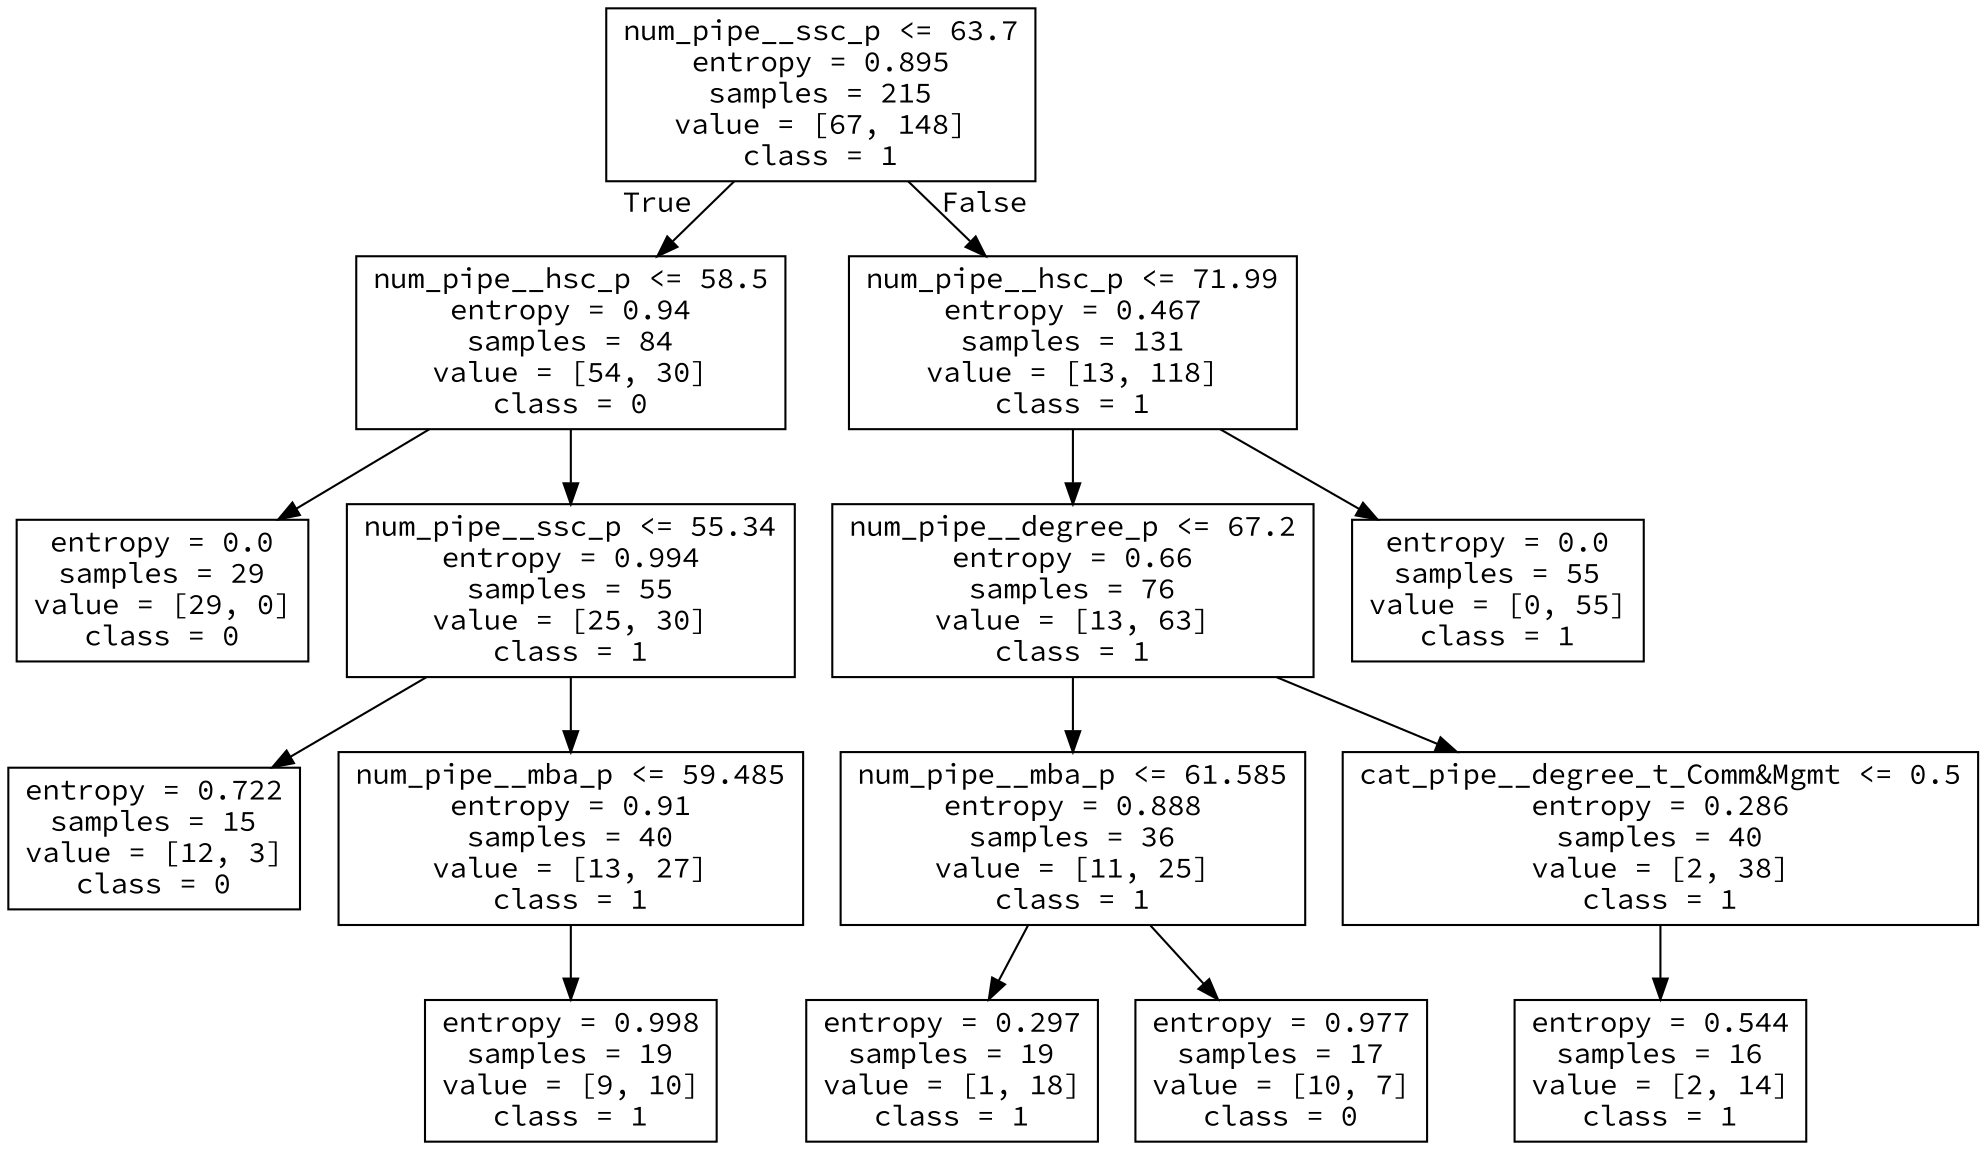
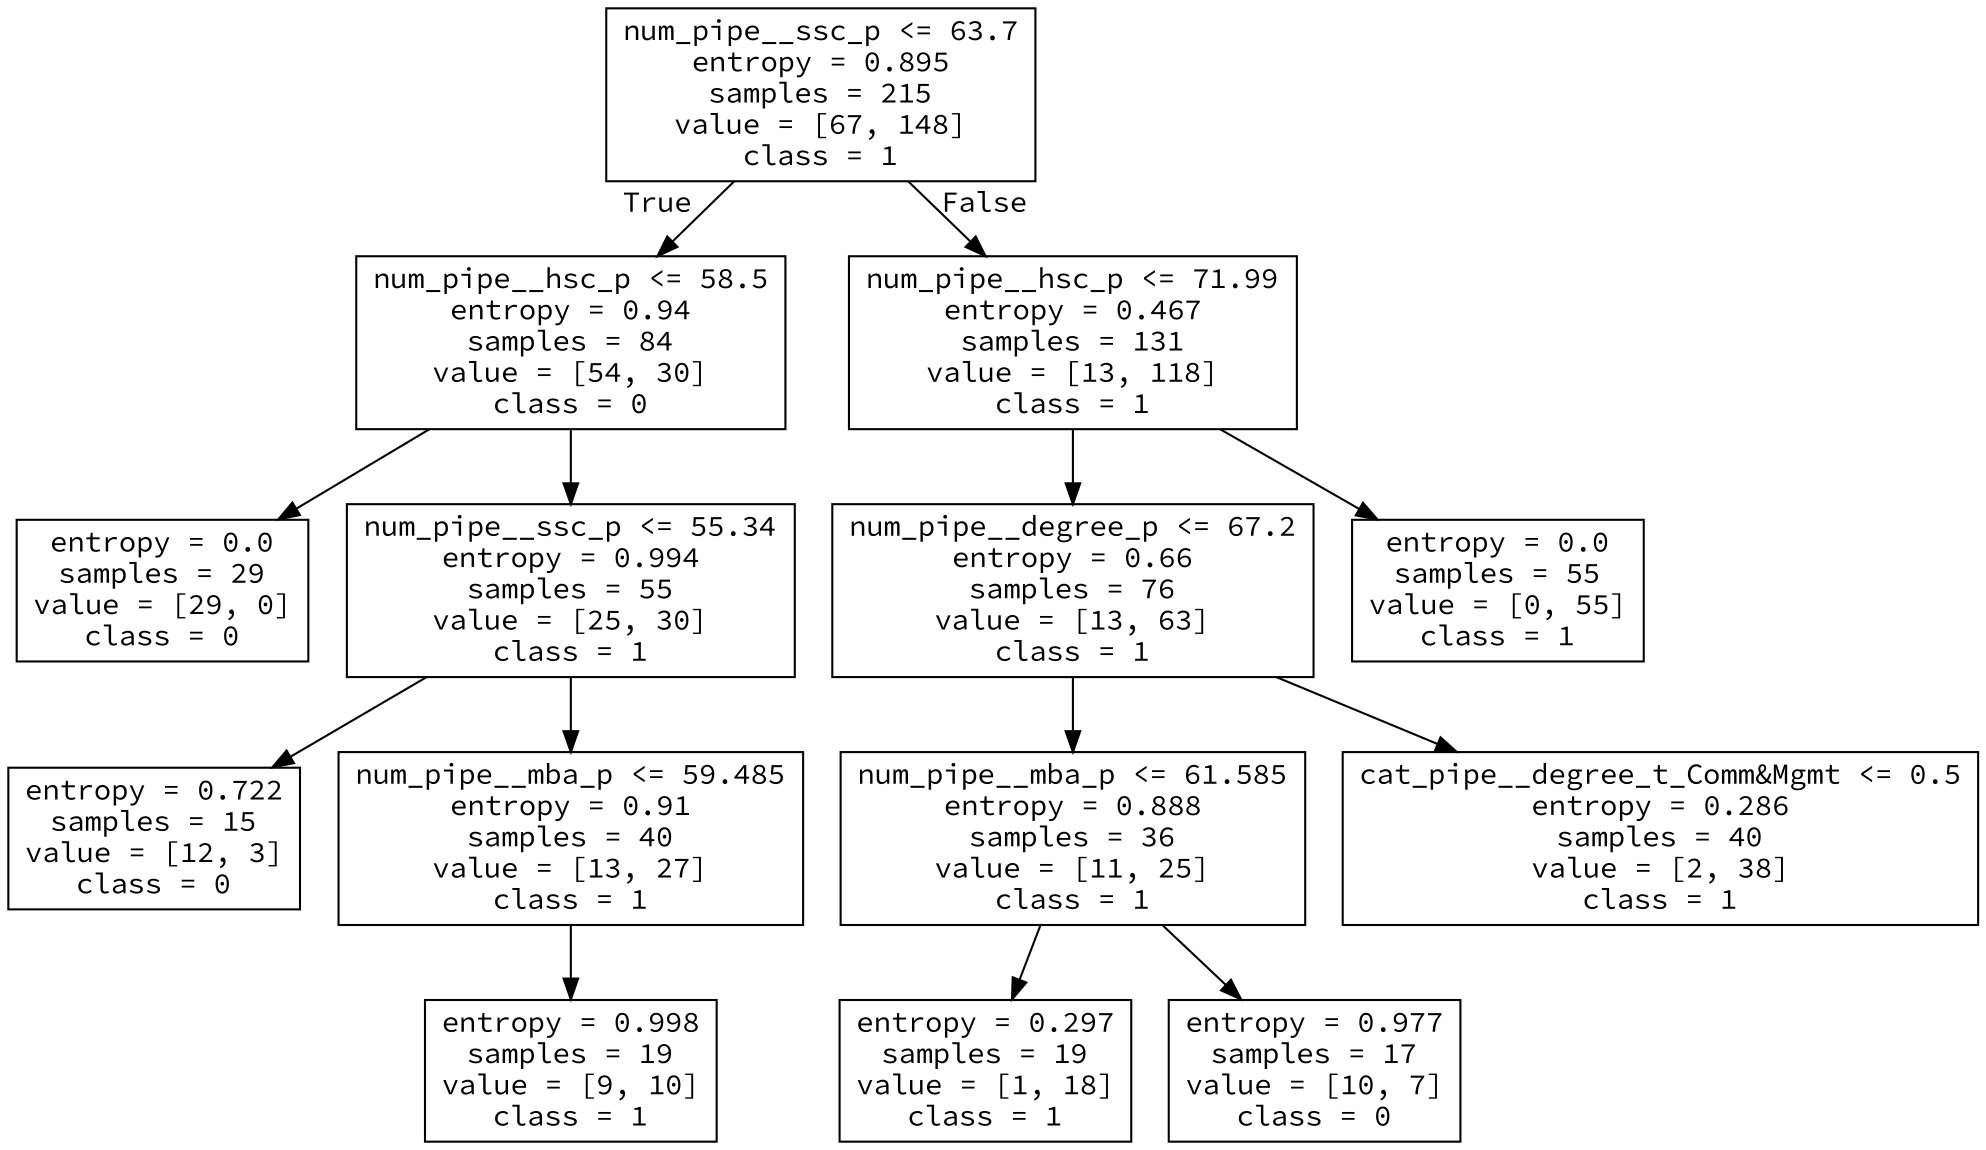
  digraph {
    fontname="Source Code Pro"
    node [fontname="Source Code Pro" shape=box]
    edge [fontname="Source Code Pro"]
    n1 [label="num_pipe__ssc_p <= 63.7\nentropy = 0.895\nsamples = 215\nvalue = [67, 148]\nclass = 1"]
    n2 [label="num_pipe__hsc_p <= 58.5\nentropy = 0.94\nsamples = 84\nvalue = [54, 30]\nclass = 0"]
    n3 [label="num_pipe__hsc_p <= 71.99\nentropy = 0.467\nsamples = 131\nvalue = [13, 118]\nclass = 1"]
    n4 [label="entropy = 0.0\nsamples = 29\nvalue = [29, 0]\nclass = 0"]
    n5 [label="num_pipe__ssc_p <= 55.34\nentropy = 0.994\nsamples = 55\nvalue = [25, 30]\nclass = 1"]
    n6 [label="num_pipe__degree_p <= 67.2\nentropy = 0.66\nsamples = 76\nvalue = [13, 63]\nclass = 1"]
    n7 [label="entropy = 0.0\nsamples = 55\nvalue = [0, 55]\nclass = 1"]
    n8 [label="entropy = 0.722\nsamples = 15\nvalue = [12, 3]\nclass = 0"]
    n9 [label="num_pipe__mba_p <= 59.485\nentropy = 0.91\nsamples = 40\nvalue = [13, 27]\nclass = 1"]
    n10 [label="entropy = 0.998\nsamples = 19\nvalue = [9, 10]\nclass = 1"]
    n11 [label="num_pipe__mba_p <= 61.585\nentropy = 0.888\nsamples = 36\nvalue = [11, 25]\nclass = 1"]
    n12 [label="cat_pipe__degree_t_Comm&Mgmt <= 0.5\nentropy = 0.286\nsamples = 40\nvalue = [2, 38]\nclass = 1"]
    n13 [label="entropy = 0.297\nsamples = 19\nvalue = [1, 18]\nclass = 1"]
    n14 [label="entropy = 0.977\nsamples = 17\nvalue = [10, 7]\nclass = 0"]
-   n15 [label="entropy = 0.544\nsamples = 16\nvalue = [2, 14]\nclass = 1"]
    n1 -> n2 [headlabel=True labelangle=45 labeldistance=2.5]
    n1 -> n3 [headlabel=False labelangle=-45 labeldistance=2.5]
    n2 -> n4
    n2 -> n5
    n3 -> n6
    n3 -> n7
    n5 -> n8
    n5 -> n9
    n6 -> n11
    n6 -> n12
    n9 -> n10
    n11 -> n13
    n11 -> n14
-   n12 -> n15
  }
